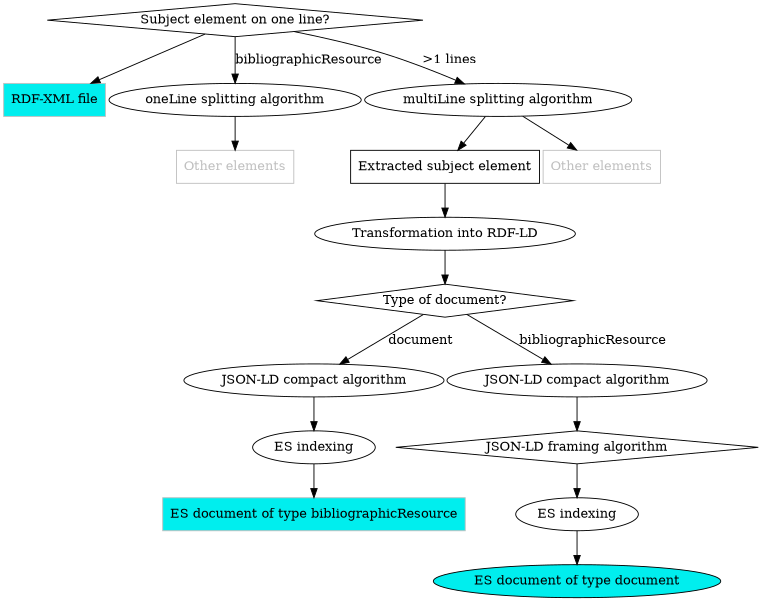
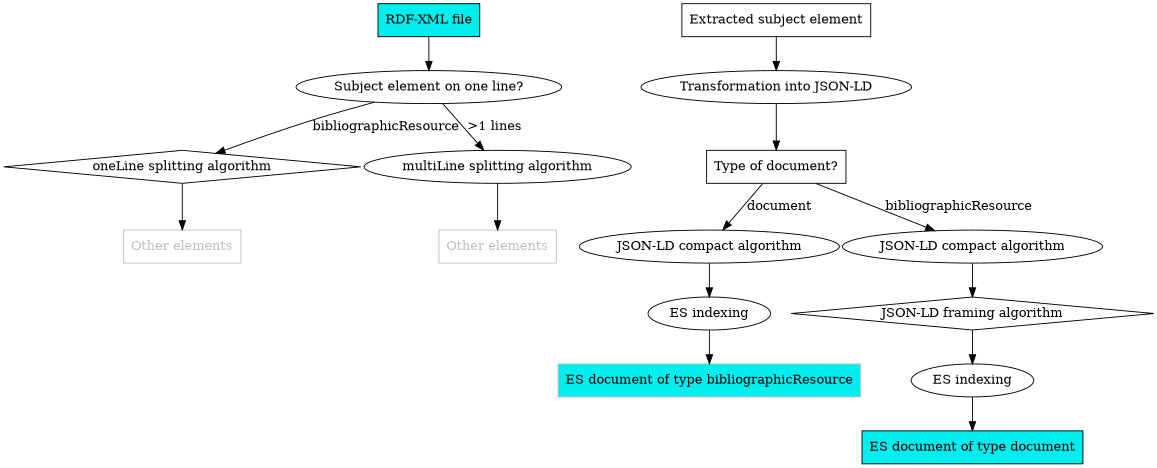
  digraph {
    nodesep=.05
    node [shape=ellipse]
-   n1 [fillcolor=cyan2 label="RDF-XML file" shape=box style=filled color=grey]
-   n2 [label="Subject element on one line?" shape=diamond]
-   n3 [label="oneLine splitting algorithm"]
+   n1 [fillcolor=cyan2 label="RDF-XML file" shape=box style=filled]
+   n2 [label="Subject element on one line?"]
+   n3 [label="oneLine splitting algorithm" shape=diamond]
    n4 [label="multiLine splitting algorithm"]
    n5 [color=grey fontcolor=grey label="Other elements" shape=box]
    n6 [label="Extracted subject element" shape=box]
    n7 [color=grey fontcolor=grey label="Other elements" shape=box]
-   n8 [label="Transformation into RDF-LD"]
-   n9 [label="Type of document?" shape=diamond]
+   n8 [label="Transformation into JSON-LD"]
+   n9 [label="Type of document?" shape=box]
    n10 [label="JSON-LD compact algorithm"]
    n11 [label="JSON-LD compact algorithm"]
    n12 [label="ES indexing"]
    n13 [label="JSON-LD framing algorithm" shape=diamond]
    n14 [color=grey fillcolor=cyan2 label="ES document of type bibliographicResource" shape=box style=filled]
    n15 [label="ES indexing"]
-   n16 [fillcolor=cyan2 label="ES document of type document" style=filled]
-   n2 -> n1
+   n16 [fillcolor=cyan2 label="ES document of type document" shape=box style=filled]
+   n1 -> n2
    n2 -> n3 [label=bibliographicResource]
    n2 -> n4 [label=">1 lines"]
    n3 -> n5
-   n4 -> n6
    n4 -> n7
    n6 -> n8
    n8 -> n9
    n9 -> n10 [label=document]
    n9 -> n11 [label=bibliographicResource]
    n10 -> n12
    n11 -> n13
    n12 -> n14
    n13 -> n15
    n15 -> n16
  }
